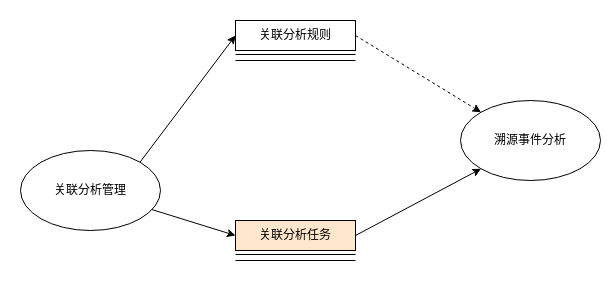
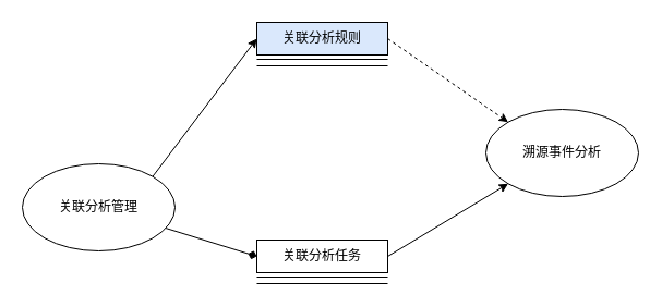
  <mxCell id="0" />
  <mxCell id="1" parent="0" />
  <mxCell id="2" style="edgeStyle=none;rounded=0;orthogonalLoop=1;jettySize=auto;html=1;exitX=1;exitY=0;exitDx=0;exitDy=0;entryX=0;entryY=0.5;entryDx=0;entryDy=0;" edge="1" parent="1" source="4" target="6"><mxGeometry relative="1" as="geometry" /></mxCell>
- <mxCell id="3" style="rounded=0;orthogonalLoop=1;jettySize=auto;html=1;entryX=0;entryY=0.5;entryDx=0;entryDy=0;" edge="1" parent="1" source="4" target="10"><mxGeometry relative="1" as="geometry" /></mxCell>
+ <mxCell id="3" style="rounded=0;orthogonalLoop=1;jettySize=auto;html=1;entryX=0;entryY=0.5;entryDx=0;entryDy=0;endArrow=diamond;" edge="1" parent="1" source="4" target="10"><mxGeometry relative="1" as="geometry" /></mxCell>
  <mxCell id="4" value="关联分析管理" style="ellipse;whiteSpace=wrap;html=1;" vertex="1" parent="1"><mxGeometry x="20" y="150" width="140" height="80" as="geometry" /></mxCell>
  <mxCell id="5" value="" style="edgeStyle=none;rounded=0;orthogonalLoop=1;jettySize=auto;html=1;exitX=1;exitY=0.5;exitDx=0;exitDy=0;entryX=0;entryY=0;entryDx=0;entryDy=0;dashed=1;" edge="1" parent="1" source="6" target="13"><mxGeometry relative="1" as="geometry"><mxPoint x="398" y="-13.5" as="targetPoint" /></mxGeometry></mxCell>
- <mxCell id="6" value="关联分析规则" style="rounded=0;whiteSpace=wrap;html=1;" vertex="1" parent="1"><mxGeometry x="235" y="20" width="120" height="30" as="geometry" /></mxCell>
+ <mxCell id="6" value="关联分析规则" style="rounded=0;whiteSpace=wrap;html=1;fillColor=#dae8fc;" vertex="1" parent="1"><mxGeometry x="235" y="20" width="120" height="30" as="geometry" /></mxCell>
  <mxCell id="7" value="" style="endArrow=none;html=1;rounded=0;" edge="1" parent="1"><mxGeometry width="50" height="50" relative="1" as="geometry"><mxPoint x="235" y="54" as="sourcePoint" /><mxPoint x="355" y="54" as="targetPoint" /></mxGeometry></mxCell>
  <mxCell id="8" value="" style="endArrow=none;html=1;rounded=0;" edge="1" parent="1"><mxGeometry width="50" height="50" relative="1" as="geometry"><mxPoint x="235" y="60" as="sourcePoint" /><mxPoint x="355" y="60" as="targetPoint" /></mxGeometry></mxCell>
  <mxCell id="9" value="" style="edgeStyle=none;rounded=0;orthogonalLoop=1;jettySize=auto;html=1;exitX=1;exitY=0.5;exitDx=0;exitDy=0;entryX=0;entryY=1;entryDx=0;entryDy=0;" edge="1" parent="1" source="10" target="13"><mxGeometry relative="1" as="geometry"><mxPoint x="398" y="83.93" as="targetPoint" /></mxGeometry></mxCell>
- <mxCell id="10" value="关联分析任务" style="rounded=0;whiteSpace=wrap;html=1;fillColor=#ffe6cc;" vertex="1" parent="1"><mxGeometry x="235" y="220" width="120" height="30" as="geometry" /></mxCell>
+ <mxCell id="10" value="关联分析任务" style="rounded=0;whiteSpace=wrap;html=1;" vertex="1" parent="1"><mxGeometry x="235" y="220" width="120" height="30" as="geometry" /></mxCell>
  <mxCell id="11" value="" style="endArrow=none;html=1;rounded=0;" edge="1" parent="1"><mxGeometry width="50" height="50" relative="1" as="geometry"><mxPoint x="235" y="254" as="sourcePoint" /><mxPoint x="355" y="254" as="targetPoint" /></mxGeometry></mxCell>
  <mxCell id="12" value="" style="endArrow=none;html=1;rounded=0;" edge="1" parent="1"><mxGeometry width="50" height="50" relative="1" as="geometry"><mxPoint x="235" y="260" as="sourcePoint" /><mxPoint x="355" y="260" as="targetPoint" /></mxGeometry></mxCell>
- <mxCell id="13" value="溯源事件分析" style="ellipse;whiteSpace=wrap;html=1;" vertex="1" parent="1"><mxGeometry x="460" y="100" width="140" height="80" as="geometry" /></mxCell>
+ <mxCell id="13" value="溯源事件分析" style="ellipse;whiteSpace=wrap;html=1;" vertex="1" parent="1"><mxGeometry x="445" y="100" width="140" height="80" as="geometry" /></mxCell>
